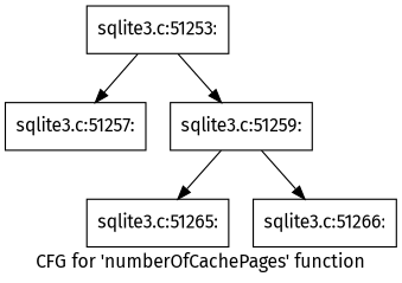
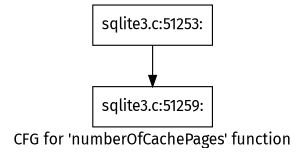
  digraph {
    fontname="Fira Sans"
    label="CFG for 'numberOfCachePages' function"
    node [fontname="Fira Sans" shape=record]
    edge [fontname="Fira Sans"]
    n1 [label="{sqlite3.c:51253:}"]
-   n2 [label="{sqlite3.c:51257:}"]
    n3 [label="{sqlite3.c:51259:}"]
-   n4 [label="{sqlite3.c:51265:}"]
-   n5 [label="{sqlite3.c:51266:}"]
-   n1 -> n2
    n1 -> n3
-   n3 -> n4
-   n3 -> n5
  }
